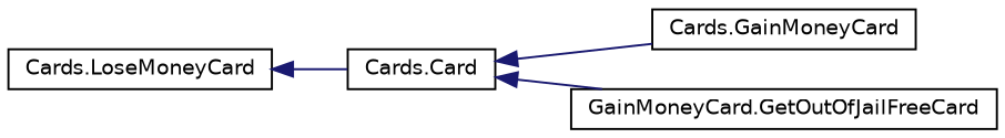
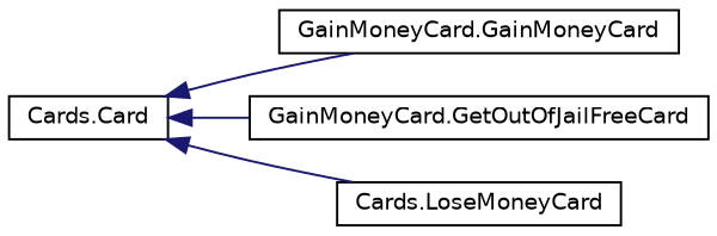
  digraph {
    rankdir=LR
    node [color=black fillcolor=white fontname=Helvetica fontsize=10 shape=record style=filled]
    edge [color=midnightblue dir=back fontname=Helvetica fontsize=10 labelfontname=Helvetica labelfontsize=10 style=solid]
    n1 [height=0.2 label="Cards.Card" width=0.4]
-   n2 [height=0.2 label="Cards.GainMoneyCard" width=0.4]
+   n2 [height=0.2 label="GainMoneyCard.GainMoneyCard" width=0.4]
    n3 [height=0.2 label="GainMoneyCard.GetOutOfJailFreeCard" width=0.4]
    n4 [height=0.2 label="Cards.LoseMoneyCard" width=0.4]
    n1 -> n2
    n1 -> n3
-   n4 -> n1
+   n1 -> n4
  }
